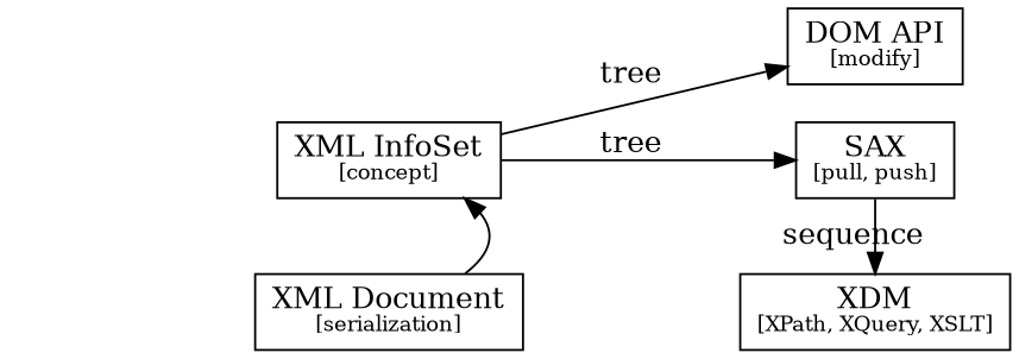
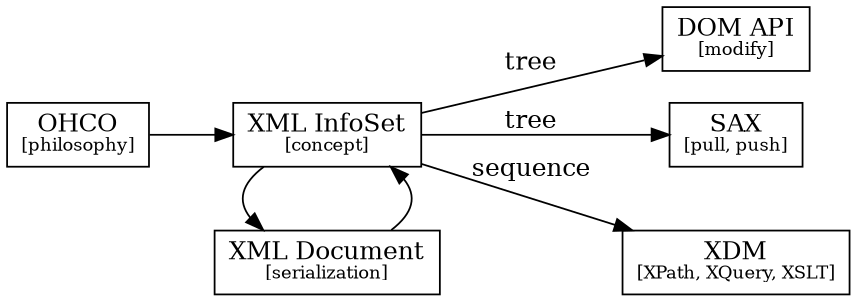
  digraph {
    fontname="DejaVu Serif"
    rankdir=LR
    node [fontname="DejaVu Serif" shape=box]
    edge [fontname="DejaVu Serif"]
    n1 [label=<XML Document<BR /><FONT POINT-SIZE="10">[serialization]</FONT>>]
    n2 [label=<XML InfoSet<BR /><FONT POINT-SIZE="10">[concept]</FONT>>]
    n3 [label=<DOM API<BR /><FONT POINT-SIZE="10">[modify]</FONT>>]
    n4 [label=<SAX<BR /><FONT POINT-SIZE="10">[pull, push]</FONT>>]
    n5 [label=<XDM<BR /><FONT POINT-SIZE="10">[XPath, XQuery, XSLT]</FONT>>]
+   n6 [label=<OHCO<BR /><FONT POINT-SIZE="10">[philosophy]</FONT>>]
    subgraph sub_1 {
+     n6
      subgraph sub_2 {
        rank=same
        n1
        n2
      }
      subgraph sub_3 {
        rank=same
        n3
        n4
        n5
      }
    }
    subgraph sub_4 {
      n2
      n3
    }
    subgraph sub_5 {
      n2
      n4
    }
    subgraph sub_6 {
      n2
      n5
    }
    n1 -> n2
+   n2 -> n1
    n2 -> n3 [label=tree]
    n2 -> n4 [label=tree]
-   n4 -> n5 [label=sequence]
+   n2 -> n5 [label=sequence]
+   n6 -> n2
  }
